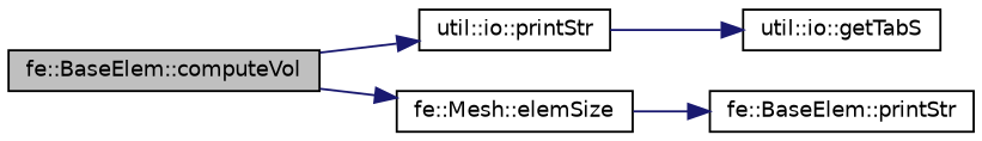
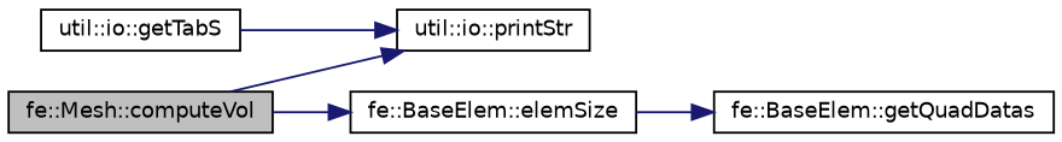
  digraph {
    rankdir=LR
    node [color=black fillcolor=white fontname=Helvetica fontsize=10 shape=record style=filled]
    edge [color=midnightblue fontname=Helvetica fontsize=10 labelfontname=Helvetica labelfontsize=10 style=solid]
-   n1 [fillcolor=grey75 fontcolor=black height=0.2 label="fe::BaseElem::computeVol" width=0.4]
+   n1 [fillcolor=grey75 fontcolor=black height=0.2 label="fe::Mesh::computeVol" width=0.4]
    n2 [height=0.2 label="util::io::printStr" width=0.4]
-   n3 [height=0.2 label="fe::Mesh::elemSize" width=0.4]
+   n3 [height=0.2 label="fe::BaseElem::elemSize" width=0.4]
    n4 [height=0.2 label="util::io::getTabS" width=0.4]
-   n5 [height=0.2 label="fe::BaseElem::printStr" width=0.4]
+   n5 [height=0.2 label="fe::BaseElem::getQuadDatas" width=0.4]
    n1 -> n2
    n1 -> n3
-   n2 -> n4
+   n4 -> n2
    n3 -> n5
  }
